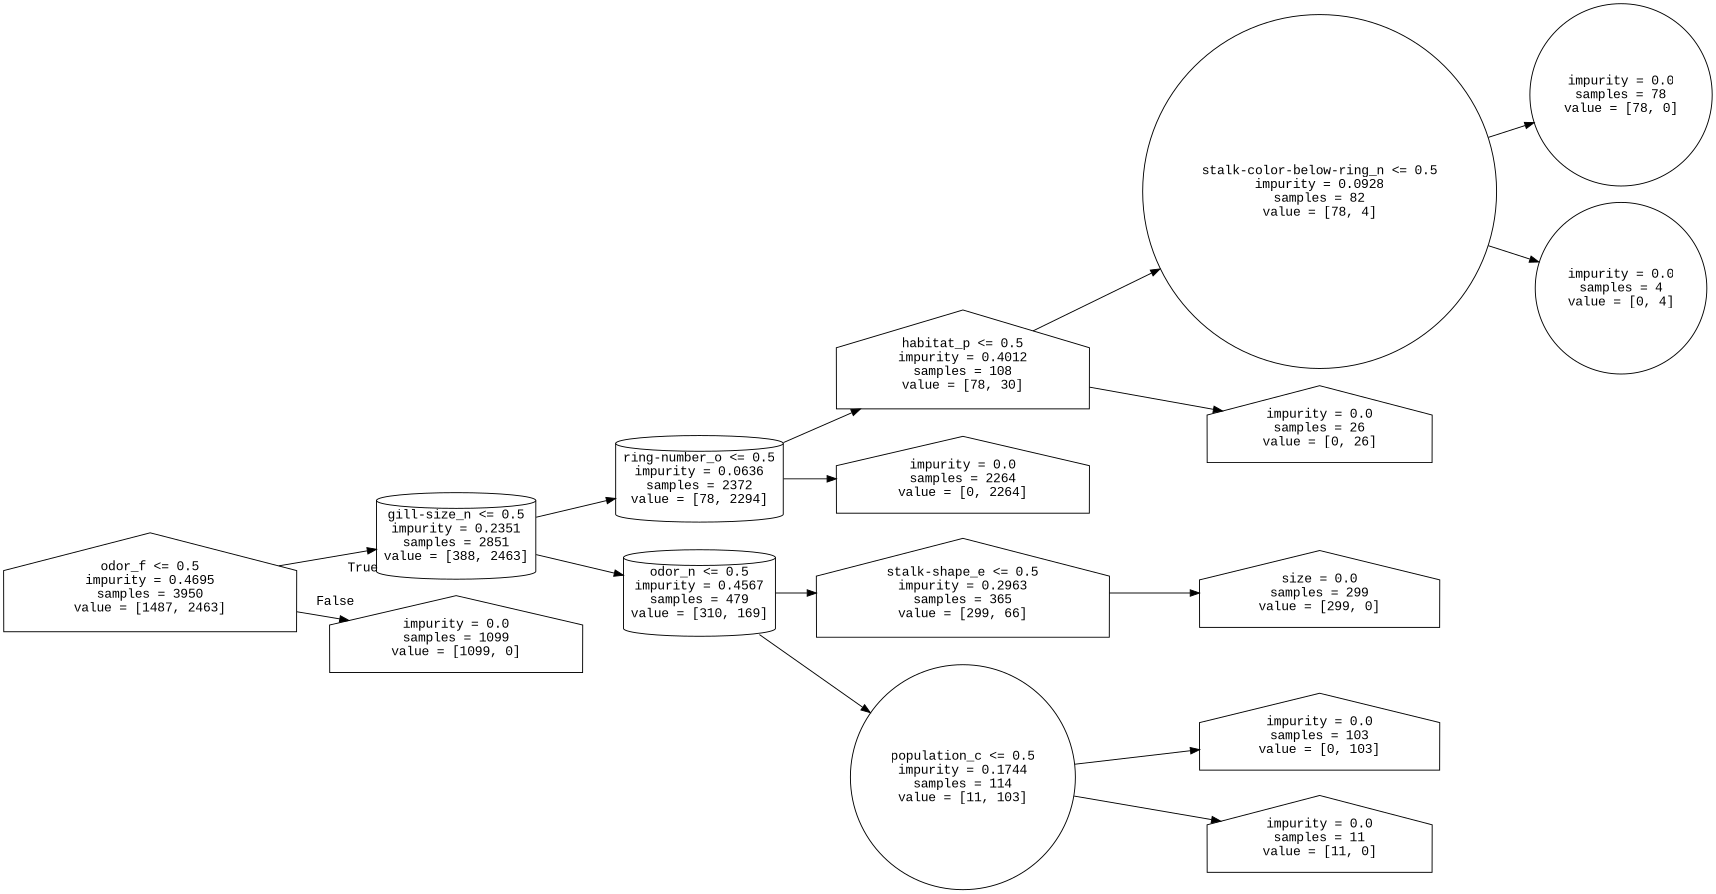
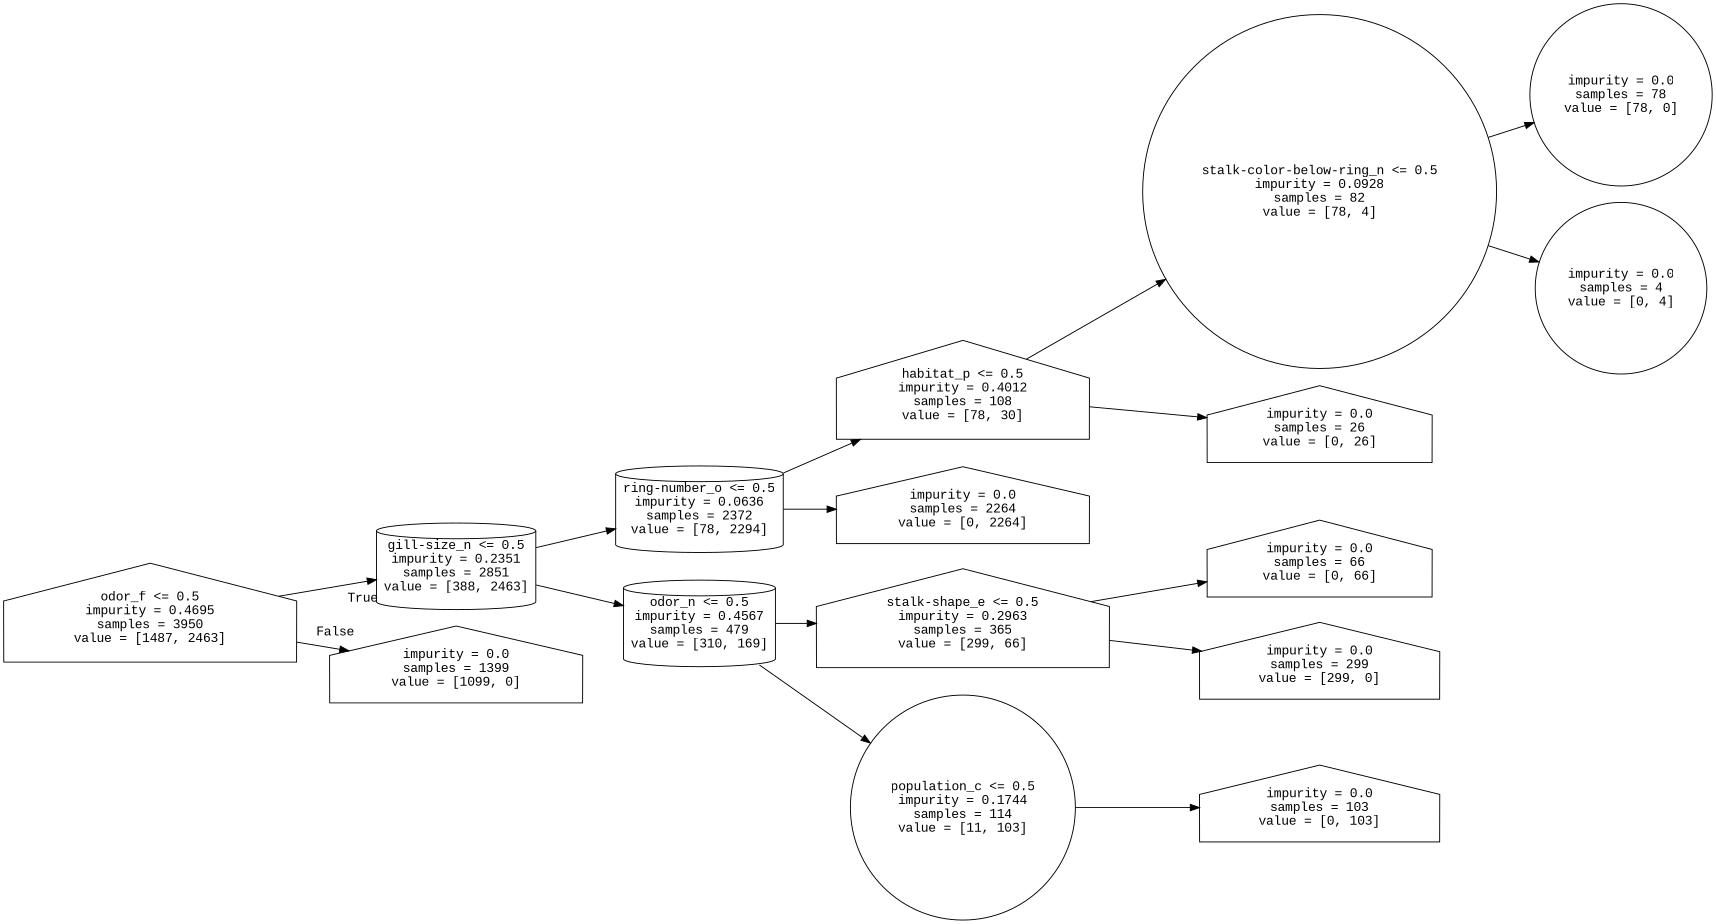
  digraph {
    fontname="Liberation Mono"
    rankdir=LR
    node [fontname="Liberation Mono" shape=house]
    edge [fontname="Liberation Mono"]
    n1 [label="odor_f <= 0.5\nimpurity = 0.4695\nsamples = 3950\nvalue = [1487, 2463]"]
    n2 [label="gill-size_n <= 0.5\nimpurity = 0.2351\nsamples = 2851\nvalue = [388, 2463]" shape=cylinder]
-   n3 [label="impurity = 0.0\nsamples = 1099\nvalue = [1099, 0]"]
+   n3 [label="impurity = 0.0\nsamples = 1399\nvalue = [1099, 0]"]
    n4 [label="ring-number_o <= 0.5\nimpurity = 0.0636\nsamples = 2372\nvalue = [78, 2294]" shape=cylinder]
    n5 [label="odor_n <= 0.5\nimpurity = 0.4567\nsamples = 479\nvalue = [310, 169]" shape=cylinder]
    n6 [label="habitat_p <= 0.5\nimpurity = 0.4012\nsamples = 108\nvalue = [78, 30]"]
    n7 [label="impurity = 0.0\nsamples = 2264\nvalue = [0, 2264]"]
    n8 [label="stalk-shape_e <= 0.5\nimpurity = 0.2963\nsamples = 365\nvalue = [299, 66]"]
    n9 [label="population_c <= 0.5\nimpurity = 0.1744\nsamples = 114\nvalue = [11, 103]" shape=circle]
    n10 [label="stalk-color-below-ring_n <= 0.5\nimpurity = 0.0928\nsamples = 82\nvalue = [78, 4]" shape=circle]
    n11 [label="impurity = 0.0\nsamples = 26\nvalue = [0, 26]"]
    n12 [label="impurity = 0.0\nsamples = 78\nvalue = [78, 0]" shape=circle]
    n13 [label="impurity = 0.0\nsamples = 4\nvalue = [0, 4]" shape=circle]
-   n15 [label="size = 0.0\nsamples = 299\nvalue = [299, 0]"]
+   n14 [label="impurity = 0.0\nsamples = 66\nvalue = [0, 66]"]
+   n15 [label="impurity = 0.0\nsamples = 299\nvalue = [299, 0]"]
    n16 [label="impurity = 0.0\nsamples = 103\nvalue = [0, 103]"]
-   n17 [label="impurity = 0.0\nsamples = 11\nvalue = [11, 0]"]
    n1 -> n2 [headlabel=True labelangle=45 labeldistance=2.5]
    n1 -> n3 [headlabel=False labelangle=-45 labeldistance=2.5]
    n2 -> n4
    n2 -> n5
    n4 -> n6
    n4 -> n7
    n5 -> n8
    n5 -> n9
    n6 -> n10
    n6 -> n11
+   n8 -> n14
    n8 -> n15
    n9 -> n16
-   n9 -> n17
    n10 -> n12
    n10 -> n13
  }
